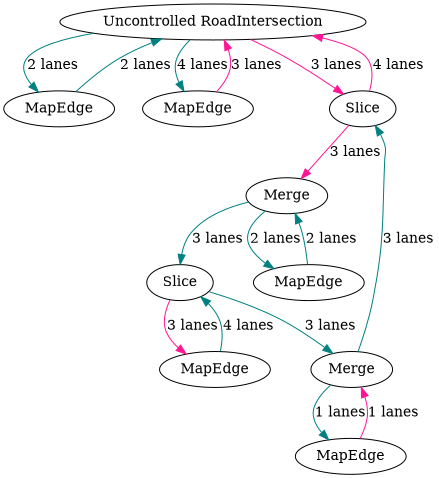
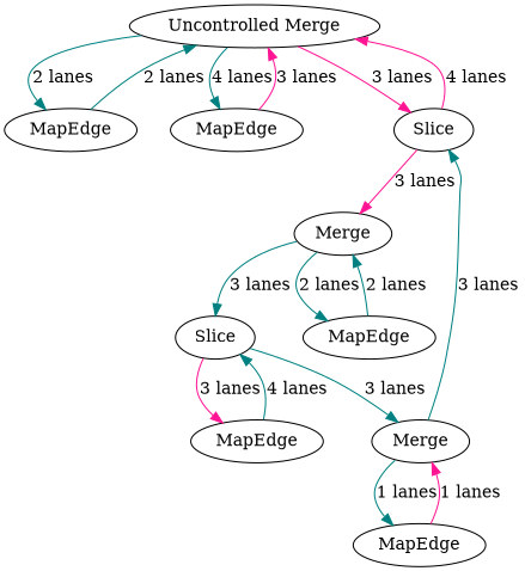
  digraph {
    edge [color=teal]
-   n1 [label="Uncontrolled RoadIntersection"]
+   n1 [label="Uncontrolled Merge"]
    n2 [label=MapEdge]
    n3 [label=MapEdge]
    n4 [label=Slice]
    n5 [label=Slice]
    n6 [label=MapEdge]
    n7 [label=Merge]
    n8 [label=MapEdge]
    n9 [label=Merge]
    n10 [label=MapEdge]
    n1 -> n2 [label="2 lanes"]
    n1 -> n3 [label="4 lanes"]
    n1 -> n4 [label="3 lanes" color=deeppink]
    n2 -> n1 [label="2 lanes"]
    n3 -> n1 [label="3 lanes" color=deeppink]
    n4 -> n1 [label="4 lanes" color=deeppink]
    n4 -> n9 [label="3 lanes" color=deeppink]
    n5 -> n6 [label="3 lanes" color=deeppink]
    n5 -> n7 [label="3 lanes"]
    n6 -> n5 [label="4 lanes"]
    n7 -> n4 [label="3 lanes"]
    n7 -> n8 [label="1 lanes"]
    n8 -> n7 [label="1 lanes" color=deeppink]
    n9 -> n5 [label="3 lanes"]
    n9 -> n10 [label="2 lanes"]
    n10 -> n9 [label="2 lanes"]
  }
